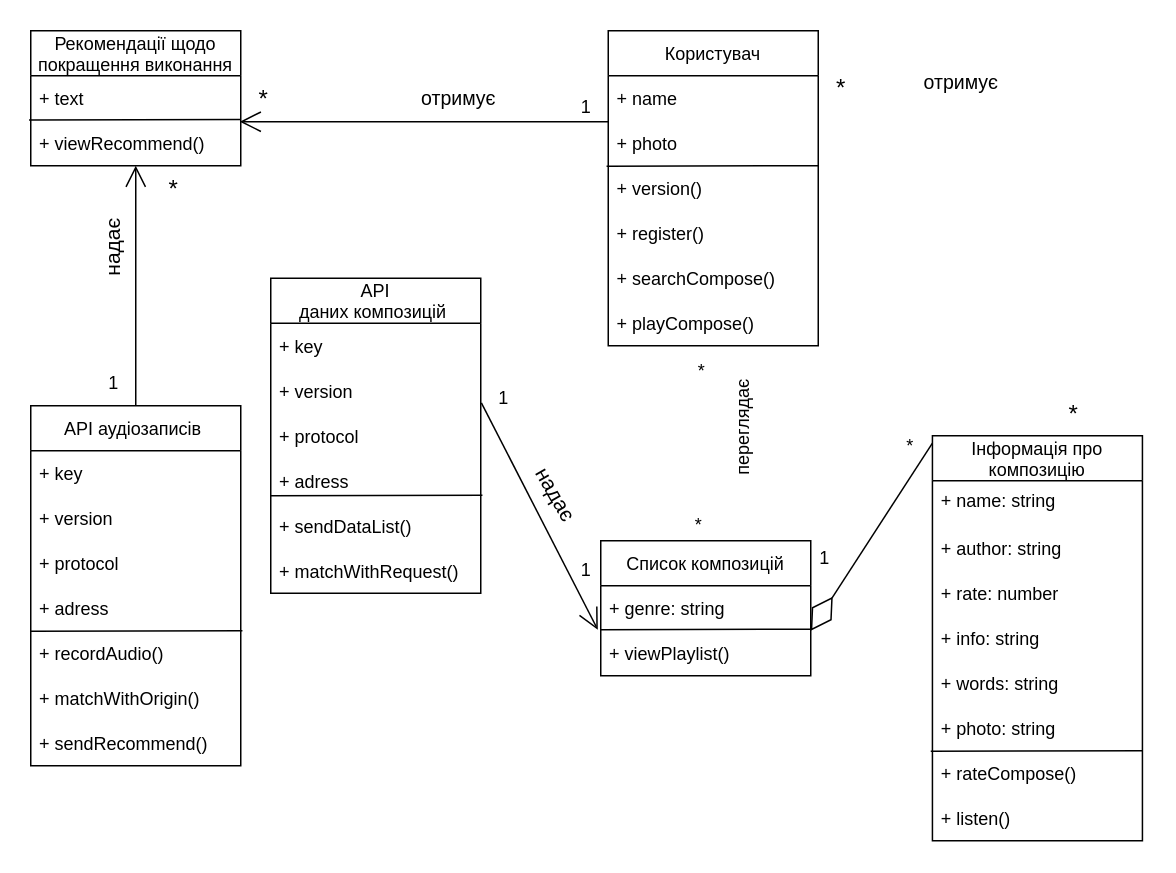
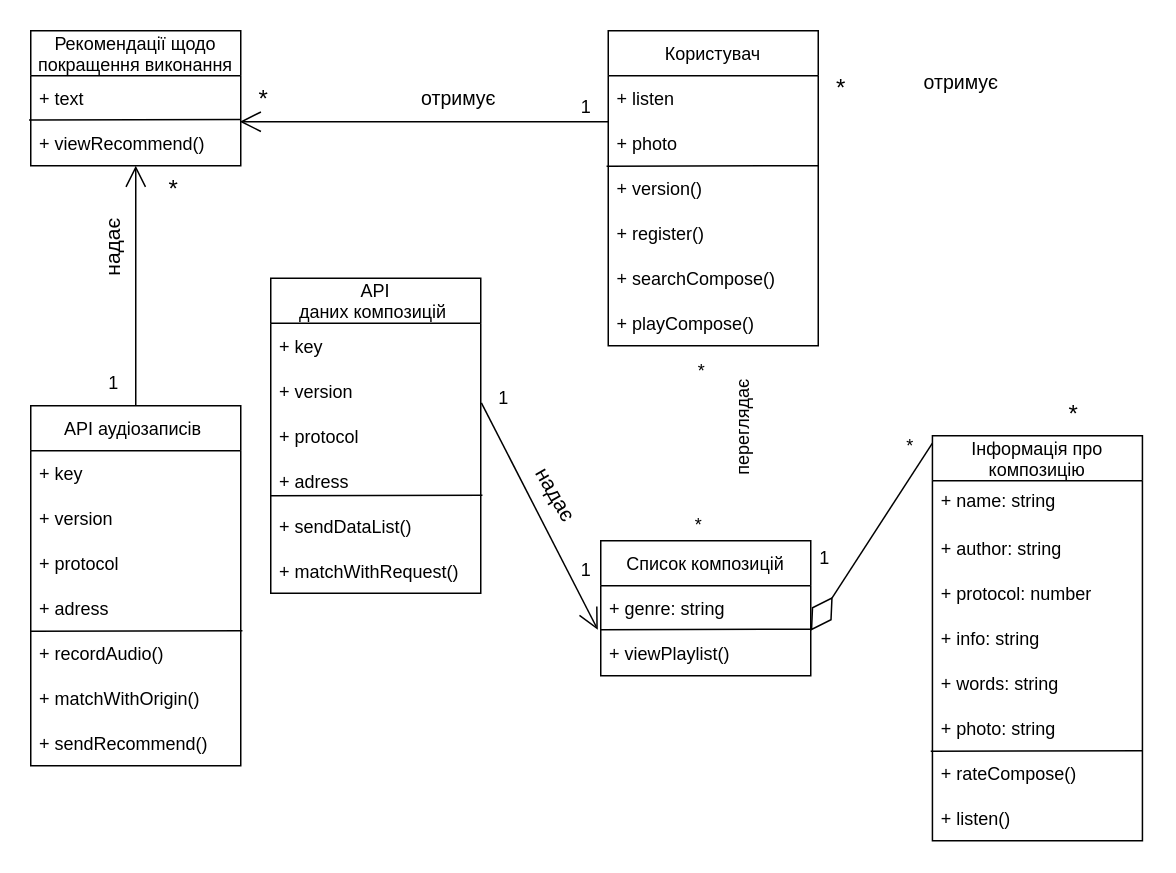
  <mxCell id="0" />
  <mxCell id="1" parent="0" />
  <mxCell id="2" value="Користувач" style="swimlane;fontStyle=0;childLayout=stackLayout;horizontal=1;startSize=30;horizontalStack=0;resizeParent=1;resizeParentMax=0;resizeLast=0;collapsible=1;marginBottom=0;" parent="1" vertex="1"><mxGeometry x="405" y="20" width="140" height="210" as="geometry" /></mxCell>
- <mxCell id="3" value="+ name" style="text;strokeColor=none;fillColor=none;align=left;verticalAlign=middle;spacingLeft=4;spacingRight=4;overflow=hidden;points=[[0,0.5],[1,0.5]];portConstraint=eastwest;rotatable=0;" parent="2" vertex="1"><mxGeometry y="30" width="140" height="30" as="geometry" /></mxCell>
+ <mxCell id="3" value="+ listen" style="text;strokeColor=none;fillColor=none;align=left;verticalAlign=middle;spacingLeft=4;spacingRight=4;overflow=hidden;points=[[0,0.5],[1,0.5]];portConstraint=eastwest;rotatable=0;" parent="2" vertex="1"><mxGeometry y="30" width="140" height="30" as="geometry" /></mxCell>
  <mxCell id="4" value="+ photo" style="text;strokeColor=none;fillColor=none;align=left;verticalAlign=middle;spacingLeft=4;spacingRight=4;overflow=hidden;points=[[0,0.5],[1,0.5]];portConstraint=eastwest;rotatable=0;" parent="2" vertex="1"><mxGeometry y="60" width="140" height="30" as="geometry" /></mxCell>
  <mxCell id="5" value="" style="endArrow=none;html=1;rounded=0;entryX=1.008;entryY=0.823;entryDx=0;entryDy=0;entryPerimeter=0;" parent="2" edge="1"><mxGeometry width="50" height="50" relative="1" as="geometry"><mxPoint x="-1.12" y="90.31" as="sourcePoint" /><mxPoint x="140.0" y="90.0" as="targetPoint" /></mxGeometry></mxCell>
  <mxCell id="6" value="+ version()" style="text;strokeColor=none;fillColor=none;align=left;verticalAlign=middle;spacingLeft=4;spacingRight=4;overflow=hidden;points=[[0,0.5],[1,0.5]];portConstraint=eastwest;rotatable=0;" parent="2" vertex="1"><mxGeometry y="90" width="140" height="30" as="geometry" /></mxCell>
  <mxCell id="7" value="+ register()" style="text;strokeColor=none;fillColor=none;align=left;verticalAlign=middle;spacingLeft=4;spacingRight=4;overflow=hidden;points=[[0,0.5],[1,0.5]];portConstraint=eastwest;rotatable=0;" parent="2" vertex="1"><mxGeometry y="120" width="140" height="30" as="geometry" /></mxCell>
  <mxCell id="8" value="+ searchCompose()" style="text;strokeColor=none;fillColor=none;align=left;verticalAlign=middle;spacingLeft=4;spacingRight=4;overflow=hidden;points=[[0,0.5],[1,0.5]];portConstraint=eastwest;rotatable=0;" parent="2" vertex="1"><mxGeometry y="150" width="140" height="30" as="geometry" /></mxCell>
  <mxCell id="9" value="+ playCompose()" style="text;strokeColor=none;fillColor=none;align=left;verticalAlign=middle;spacingLeft=4;spacingRight=4;overflow=hidden;points=[[0,0.5],[1,0.5]];portConstraint=eastwest;rotatable=0;" parent="2" vertex="1"><mxGeometry y="180" width="140" height="30" as="geometry" /></mxCell>
  <mxCell id="10" value="API &#10;даних композицій " style="swimlane;fontStyle=0;childLayout=stackLayout;horizontal=1;startSize=30;horizontalStack=0;resizeParent=1;resizeParentMax=0;resizeLast=0;collapsible=1;marginBottom=0;" parent="1" vertex="1"><mxGeometry x="180" y="185" width="140" height="210" as="geometry" /></mxCell>
  <mxCell id="11" value="+ key" style="text;strokeColor=none;fillColor=none;align=left;verticalAlign=middle;spacingLeft=4;spacingRight=4;overflow=hidden;points=[[0,0.5],[1,0.5]];portConstraint=eastwest;rotatable=0;" parent="10" vertex="1"><mxGeometry y="30" width="140" height="30" as="geometry" /></mxCell>
  <mxCell id="12" value="+ version" style="text;strokeColor=none;fillColor=none;align=left;verticalAlign=middle;spacingLeft=4;spacingRight=4;overflow=hidden;points=[[0,0.5],[1,0.5]];portConstraint=eastwest;rotatable=0;" parent="10" vertex="1"><mxGeometry y="60" width="140" height="30" as="geometry" /></mxCell>
  <mxCell id="13" value="+ protocol" style="text;strokeColor=none;fillColor=none;align=left;verticalAlign=middle;spacingLeft=4;spacingRight=4;overflow=hidden;points=[[0,0.5],[1,0.5]];portConstraint=eastwest;rotatable=0;" parent="10" vertex="1"><mxGeometry y="90" width="140" height="30" as="geometry" /></mxCell>
  <mxCell id="14" value="+ adress" style="text;strokeColor=none;fillColor=none;align=left;verticalAlign=middle;spacingLeft=4;spacingRight=4;overflow=hidden;points=[[0,0.5],[1,0.5]];portConstraint=eastwest;rotatable=0;" parent="10" vertex="1"><mxGeometry y="120" width="140" height="30" as="geometry" /></mxCell>
  <mxCell id="15" value="" style="endArrow=none;html=1;rounded=0;entryX=1.008;entryY=0.823;entryDx=0;entryDy=0;entryPerimeter=0;" parent="10" target="14" edge="1"><mxGeometry width="50" height="50" relative="1" as="geometry"><mxPoint y="145" as="sourcePoint" /><mxPoint x="50" y="95" as="targetPoint" /></mxGeometry></mxCell>
  <mxCell id="16" value="+ sendDataList()" style="text;strokeColor=none;fillColor=none;align=left;verticalAlign=middle;spacingLeft=4;spacingRight=4;overflow=hidden;points=[[0,0.5],[1,0.5]];portConstraint=eastwest;rotatable=0;fontSize=12;" parent="10" vertex="1"><mxGeometry y="150" width="140" height="30" as="geometry" /></mxCell>
  <mxCell id="17" value="+ matchWithRequest()" style="text;strokeColor=none;fillColor=none;align=left;verticalAlign=middle;spacingLeft=4;spacingRight=4;overflow=hidden;points=[[0,0.5],[1,0.5]];portConstraint=eastwest;rotatable=0;fontSize=12;" parent="10" vertex="1"><mxGeometry y="180" width="140" height="30" as="geometry" /></mxCell>
  <mxCell id="18" value="Інформація про &#10;композицію" style="swimlane;fontStyle=0;childLayout=stackLayout;horizontal=1;startSize=30;horizontalStack=0;resizeParent=1;resizeParentMax=0;resizeLast=0;collapsible=1;marginBottom=0;" parent="1" vertex="1"><mxGeometry x="621.12" y="290" width="140" height="270" as="geometry" /></mxCell>
  <mxCell id="19" value="+ name: string&#10;" style="text;strokeColor=none;fillColor=none;align=left;verticalAlign=top;spacingLeft=4;spacingRight=4;overflow=hidden;points=[[0,0.5],[1,0.5]];portConstraint=eastwest;rotatable=0;" parent="18" vertex="1"><mxGeometry y="30" width="140" height="30" as="geometry" /></mxCell>
  <mxCell id="20" value="+ author: string" style="text;strokeColor=none;fillColor=none;align=left;verticalAlign=middle;spacingLeft=4;spacingRight=4;overflow=hidden;points=[[0,0.5],[1,0.5]];portConstraint=eastwest;rotatable=0;" parent="18" vertex="1"><mxGeometry y="60" width="140" height="30" as="geometry" /></mxCell>
- <mxCell id="21" value="+ rate: number" style="text;strokeColor=none;fillColor=none;align=left;verticalAlign=middle;spacingLeft=4;spacingRight=4;overflow=hidden;points=[[0,0.5],[1,0.5]];portConstraint=eastwest;rotatable=0;" parent="18" vertex="1"><mxGeometry y="90" width="140" height="30" as="geometry" /></mxCell>
+ <mxCell id="21" value="+ protocol: number" style="text;strokeColor=none;fillColor=none;align=left;verticalAlign=middle;spacingLeft=4;spacingRight=4;overflow=hidden;points=[[0,0.5],[1,0.5]];portConstraint=eastwest;rotatable=0;" parent="18" vertex="1"><mxGeometry y="90" width="140" height="30" as="geometry" /></mxCell>
  <mxCell id="22" value="+ info: string" style="text;strokeColor=none;fillColor=none;align=left;verticalAlign=middle;spacingLeft=4;spacingRight=4;overflow=hidden;points=[[0,0.5],[1,0.5]];portConstraint=eastwest;rotatable=0;" parent="18" vertex="1"><mxGeometry y="120" width="140" height="30" as="geometry" /></mxCell>
  <mxCell id="23" value="+ words: string" style="text;strokeColor=none;fillColor=none;align=left;verticalAlign=middle;spacingLeft=4;spacingRight=4;overflow=hidden;points=[[0,0.5],[1,0.5]];portConstraint=eastwest;rotatable=0;" parent="18" vertex="1"><mxGeometry y="150" width="140" height="30" as="geometry" /></mxCell>
  <mxCell id="24" value="+ photo: string" style="text;strokeColor=none;fillColor=none;align=left;verticalAlign=middle;spacingLeft=4;spacingRight=4;overflow=hidden;points=[[0,0.5],[1,0.5]];portConstraint=eastwest;rotatable=0;" parent="18" vertex="1"><mxGeometry y="180" width="140" height="30" as="geometry" /></mxCell>
  <mxCell id="25" value="" style="endArrow=none;html=1;rounded=0;entryX=1.008;entryY=0.823;entryDx=0;entryDy=0;entryPerimeter=0;" parent="18" edge="1"><mxGeometry width="50" height="50" relative="1" as="geometry"><mxPoint x="-1.12" y="210.31" as="sourcePoint" /><mxPoint x="140.0" y="210.0" as="targetPoint" /></mxGeometry></mxCell>
  <mxCell id="26" value="+ rateCompose()" style="text;strokeColor=none;fillColor=none;align=left;verticalAlign=middle;spacingLeft=4;spacingRight=4;overflow=hidden;points=[[0,0.5],[1,0.5]];portConstraint=eastwest;rotatable=0;" parent="18" vertex="1"><mxGeometry y="210" width="140" height="30" as="geometry" /></mxCell>
  <mxCell id="27" value="+ listen()" style="text;strokeColor=none;fillColor=none;align=left;verticalAlign=middle;spacingLeft=4;spacingRight=4;overflow=hidden;points=[[0,0.5],[1,0.5]];portConstraint=eastwest;rotatable=0;" parent="18" vertex="1"><mxGeometry y="240" width="140" height="30" as="geometry" /></mxCell>
  <mxCell id="28" value="Список композицій" style="swimlane;fontStyle=0;childLayout=stackLayout;horizontal=1;startSize=30;horizontalStack=0;resizeParent=1;resizeParentMax=0;resizeLast=0;collapsible=1;marginBottom=0;" parent="1" vertex="1"><mxGeometry x="400" y="360" width="140" height="90" as="geometry" /></mxCell>
  <mxCell id="29" value="+ genre: string" style="text;strokeColor=none;fillColor=none;align=left;verticalAlign=middle;spacingLeft=4;spacingRight=4;overflow=hidden;points=[[0,0.5],[1,0.5]];portConstraint=eastwest;rotatable=0;" parent="28" vertex="1"><mxGeometry y="30" width="140" height="30" as="geometry" /></mxCell>
  <mxCell id="30" value="" style="endArrow=none;html=1;rounded=0;" parent="28" edge="1"><mxGeometry width="50" height="50" relative="1" as="geometry"><mxPoint y="59.31" as="sourcePoint" /><mxPoint x="140" y="59" as="targetPoint" /></mxGeometry></mxCell>
  <mxCell id="31" value="+ viewPlaylist()" style="text;strokeColor=none;fillColor=none;align=left;verticalAlign=middle;spacingLeft=4;spacingRight=4;overflow=hidden;points=[[0,0.5],[1,0.5]];portConstraint=eastwest;rotatable=0;flipH=1;" parent="28" vertex="1"><mxGeometry y="60" width="140" height="30" as="geometry" /></mxCell>
  <mxCell id="32" value="API аудіозаписів " style="swimlane;fontStyle=0;childLayout=stackLayout;horizontal=1;startSize=30;horizontalStack=0;resizeParent=1;resizeParentMax=0;resizeLast=0;collapsible=1;marginBottom=0;" parent="1" vertex="1"><mxGeometry y="270" width="140" height="240" as="geometry" x="20" /></mxCell>
  <mxCell id="33" value="+ key" style="text;strokeColor=none;fillColor=none;align=left;verticalAlign=middle;spacingLeft=4;spacingRight=4;overflow=hidden;points=[[0,0.5],[1,0.5]];portConstraint=eastwest;rotatable=0;" parent="32" vertex="1"><mxGeometry y="30" width="140" height="30" as="geometry" /></mxCell>
  <mxCell id="34" value="+ version" style="text;strokeColor=none;fillColor=none;align=left;verticalAlign=middle;spacingLeft=4;spacingRight=4;overflow=hidden;points=[[0,0.5],[1,0.5]];portConstraint=eastwest;rotatable=0;" parent="32" vertex="1"><mxGeometry y="60" width="140" height="30" as="geometry" /></mxCell>
  <mxCell id="35" value="+ protocol" style="text;strokeColor=none;fillColor=none;align=left;verticalAlign=middle;spacingLeft=4;spacingRight=4;overflow=hidden;points=[[0,0.5],[1,0.5]];portConstraint=eastwest;rotatable=0;" parent="32" vertex="1"><mxGeometry y="90" width="140" height="30" as="geometry" /></mxCell>
  <mxCell id="36" value="+ adress" style="text;strokeColor=none;fillColor=none;align=left;verticalAlign=middle;spacingLeft=4;spacingRight=4;overflow=hidden;points=[[0,0.5],[1,0.5]];portConstraint=eastwest;rotatable=0;" parent="32" vertex="1"><mxGeometry y="120" width="140" height="30" as="geometry" /></mxCell>
  <mxCell id="37" value="" style="endArrow=none;html=1;rounded=0;entryX=1.008;entryY=0.823;entryDx=0;entryDy=0;entryPerimeter=0;" parent="32" edge="1"><mxGeometry width="50" height="50" relative="1" as="geometry"><mxPoint y="150.31" as="sourcePoint" /><mxPoint x="141.12" y="150.0" as="targetPoint" /></mxGeometry></mxCell>
  <mxCell id="38" value="+ recordAudio()" style="text;strokeColor=none;fillColor=none;align=left;verticalAlign=middle;spacingLeft=4;spacingRight=4;overflow=hidden;points=[[0,0.5],[1,0.5]];portConstraint=eastwest;rotatable=0;" parent="32" vertex="1"><mxGeometry y="150" width="140" height="30" as="geometry" /></mxCell>
  <mxCell id="39" value="+ matchWithOrigin()" style="text;strokeColor=none;fillColor=none;align=left;verticalAlign=middle;spacingLeft=4;spacingRight=4;overflow=hidden;points=[[0,0.5],[1,0.5]];portConstraint=eastwest;rotatable=0;" parent="32" vertex="1"><mxGeometry y="180" width="140" height="30" as="geometry" /></mxCell>
  <mxCell id="40" value="+ sendRecommend()" style="text;strokeColor=none;fillColor=none;align=left;verticalAlign=middle;spacingLeft=4;spacingRight=4;overflow=hidden;points=[[0,0.5],[1,0.5]];portConstraint=eastwest;rotatable=0;" parent="32" vertex="1"><mxGeometry y="210" width="140" height="30" as="geometry" /></mxCell>
  <mxCell id="41" value="Рекомендації щодо &#10;покращення виконання" style="swimlane;fontStyle=0;childLayout=stackLayout;horizontal=1;startSize=30;horizontalStack=0;resizeParent=1;resizeParentMax=0;resizeLast=0;collapsible=1;marginBottom=0;" parent="1" vertex="1"><mxGeometry y="20" width="140" height="90" as="geometry" x="20" /></mxCell>
  <mxCell id="42" value="+ text" style="text;strokeColor=none;fillColor=none;align=left;verticalAlign=middle;spacingLeft=4;spacingRight=4;overflow=hidden;points=[[0,0.5],[1,0.5]];portConstraint=eastwest;rotatable=0;" parent="41" vertex="1"><mxGeometry y="30" width="140" height="30" as="geometry" /></mxCell>
  <mxCell id="43" value="" style="endArrow=none;html=1;rounded=0;entryX=1.008;entryY=0.823;entryDx=0;entryDy=0;entryPerimeter=0;" parent="41" edge="1"><mxGeometry width="50" height="50" relative="1" as="geometry"><mxPoint x="-1.12" y="59.51" as="sourcePoint" /><mxPoint x="140.0" y="59.2" as="targetPoint" /></mxGeometry></mxCell>
  <mxCell id="44" value="+ viewRecommend()" style="text;strokeColor=none;fillColor=none;align=left;verticalAlign=middle;spacingLeft=4;spacingRight=4;overflow=hidden;points=[[0,0.5],[1,0.5]];portConstraint=eastwest;rotatable=0;" parent="41" vertex="1"><mxGeometry y="60" width="140" height="30" as="geometry" /></mxCell>
  <mxCell id="45" value="1" style="text;html=1;align=center;verticalAlign=middle;resizable=0;points=[];autosize=1;strokeColor=none;fillColor=none;" parent="1" vertex="1"><mxGeometry x="534" y="357" width="30" height="30" as="geometry" /></mxCell>
  <mxCell id="46" value="1" style="text;html=1;align=center;verticalAlign=middle;resizable=0;points=[];autosize=1;strokeColor=none;fillColor=none;" parent="1" vertex="1"><mxGeometry x="375" y="365" width="30" height="30" as="geometry" /></mxCell>
  <mxCell id="47" value="" style="endArrow=diamondThin;endFill=0;endSize=24;html=1;rounded=0;exitX=0.008;exitY=-0.003;exitDx=0;exitDy=0;exitPerimeter=0;" parent="1" edge="1"><mxGeometry width="160" relative="1" as="geometry"><mxPoint x="621.12" y="294.91" as="sourcePoint" /><mxPoint x="540" y="420" as="targetPoint" /></mxGeometry></mxCell>
  <mxCell id="48" value="*" style="text;html=1;align=center;verticalAlign=middle;resizable=0;points=[];autosize=1;strokeColor=none;fillColor=none;" parent="1" vertex="1"><mxGeometry x="591" y="282" width="30" height="30" as="geometry" /></mxCell>
  <mxCell id="49" value="" style="endArrow=open;endFill=1;endSize=12;html=1;rounded=0;exitX=1.003;exitY=0.769;exitDx=0;exitDy=0;exitPerimeter=0;entryX=1.014;entryY=-0.022;entryDx=0;entryDy=0;entryPerimeter=0;" parent="1" source="12" target="31" edge="1"><mxGeometry width="160" relative="1" as="geometry"><mxPoint x="490" y="220" as="sourcePoint" /><mxPoint x="400" y="290" as="targetPoint" /></mxGeometry></mxCell>
  <mxCell id="50" value="1" style="text;html=1;align=center;verticalAlign=middle;resizable=0;points=[];autosize=1;strokeColor=none;fillColor=none;" parent="1" vertex="1"><mxGeometry x="320" y="250" width="30" height="30" as="geometry" /></mxCell>
  <mxCell id="51" value="*" style="text;html=1;align=center;verticalAlign=middle;resizable=0;points=[];autosize=1;strokeColor=none;fillColor=none;fontSize=16;" parent="1" vertex="1"><mxGeometry x="545" y="43" width="30" height="30" as="geometry" /></mxCell>
  <mxCell id="52" value="*" style="text;html=1;align=center;verticalAlign=middle;resizable=0;points=[];autosize=1;strokeColor=none;fillColor=none;fontSize=16;" parent="1" vertex="1"><mxGeometry x="700" y="260" width="30" height="30" as="geometry" /></mxCell>
  <mxCell id="53" value="отримує" style="text;html=1;align=center;verticalAlign=middle;resizable=0;points=[];autosize=1;strokeColor=none;fillColor=none;fontSize=13;" parent="1" vertex="1"><mxGeometry x="605" y="39" width="70" height="30" as="geometry" /></mxCell>
  <mxCell id="54" value="надає" style="text;html=1;align=center;verticalAlign=middle;resizable=0;points=[];autosize=1;strokeColor=none;fillColor=none;fontSize=14;rotation=60;" parent="1" vertex="1"><mxGeometry x="340" y="314" width="60" height="30" as="geometry" /></mxCell>
  <mxCell id="55" value="переглядає" style="text;html=1;align=center;verticalAlign=middle;resizable=0;points=[];autosize=1;strokeColor=none;fillColor=none;fontSize=12;rotation=-90;" parent="1" vertex="1"><mxGeometry x="450" y="270" width="90" height="30" as="geometry" /></mxCell>
  <mxCell id="56" value="1" style="text;html=1;align=center;verticalAlign=middle;resizable=0;points=[];autosize=1;strokeColor=none;fillColor=none;" parent="1" vertex="1"><mxGeometry x="60" y="240" width="30" height="30" as="geometry" /></mxCell>
  <mxCell id="57" value="*" style="text;html=1;align=center;verticalAlign=middle;resizable=0;points=[];autosize=1;strokeColor=none;fillColor=none;fontSize=16;" parent="1" vertex="1"><mxGeometry x="100" y="110" width="30" height="30" as="geometry" /></mxCell>
  <mxCell id="58" value="" style="endArrow=open;endFill=1;endSize=12;html=1;rounded=0;exitX=0.5;exitY=0;exitDx=0;exitDy=0;" parent="1" source="32" edge="1"><mxGeometry width="160" relative="1" as="geometry"><mxPoint x="330" y="270" as="sourcePoint" /><mxPoint x="90" y="110" as="targetPoint" /></mxGeometry></mxCell>
  <mxCell id="59" value="надає" style="text;html=1;align=center;verticalAlign=middle;resizable=0;points=[];autosize=1;strokeColor=none;fillColor=none;fontSize=14;rotation=-90;" parent="1" vertex="1"><mxGeometry x="45" y="150" width="60" height="30" as="geometry" /></mxCell>
  <mxCell id="60" value="" style="endArrow=open;endFill=1;endSize=12;html=1;rounded=0;exitX=1.011;exitY=0.822;exitDx=0;exitDy=0;exitPerimeter=0;entryX=-0.022;entryY=1.022;entryDx=0;entryDy=0;entryPerimeter=0;" parent="1" source="62" target="63" edge="1"><mxGeometry width="160" relative="1" as="geometry"><mxPoint x="315" y="46.5" as="sourcePoint" /><mxPoint x="160" y="50" as="targetPoint" /><Array as="points" /></mxGeometry></mxCell>
  <mxCell id="61" value="отримує" style="text;html=1;align=center;verticalAlign=middle;resizable=0;points=[];autosize=1;strokeColor=none;fillColor=none;fontSize=13;" parent="1" vertex="1"><mxGeometry x="270" y="50" width="70" height="30" as="geometry" /></mxCell>
  <mxCell id="62" value="1" style="text;html=1;align=center;verticalAlign=middle;resizable=0;points=[];autosize=1;strokeColor=none;fillColor=none;" parent="1" vertex="1"><mxGeometry x="375" y="56" width="30" height="30" as="geometry" /></mxCell>
  <mxCell id="63" value="*" style="text;html=1;align=center;verticalAlign=middle;resizable=0;points=[];autosize=1;strokeColor=none;fillColor=none;fontSize=16;" parent="1" vertex="1"><mxGeometry x="160" y="50" width="30" height="30" as="geometry" /></mxCell>
  <mxCell id="64" value="*" style="text;html=1;align=center;verticalAlign=middle;resizable=0;points=[];autosize=1;strokeColor=none;fillColor=none;" parent="1" vertex="1"><mxGeometry x="452" y="232" width="30" height="30" as="geometry" /></mxCell>
  <mxCell id="65" value="*" style="text;html=1;align=center;verticalAlign=middle;resizable=0;points=[];autosize=1;strokeColor=none;fillColor=none;" parent="1" vertex="1"><mxGeometry x="450" y="335" width="30" height="30" as="geometry" /></mxCell>
